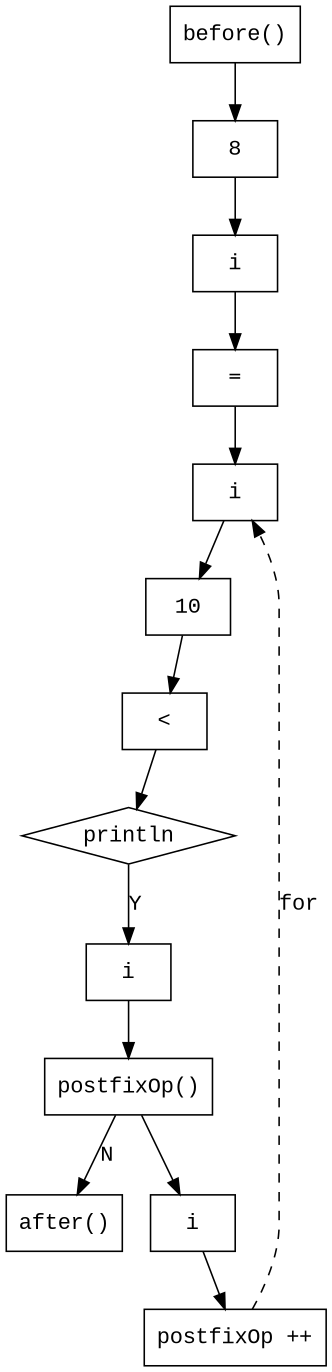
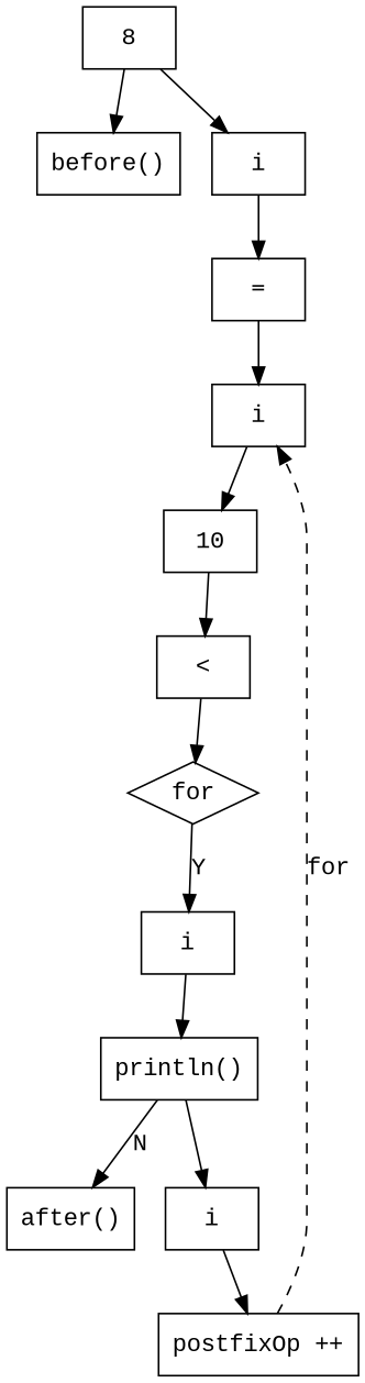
  digraph {
    compound=true
    fontname="Liberation Mono"
    node [fillcolor=white fontname="Liberation Mono" shape=rect style=filled]
    edge [fontname="Liberation Mono"]
    n1 [label="before()"]
    n2 [label=8]
    n3 [label=i]
-   n4 [label=println shape=diamond]
+   n4 [label=for shape=diamond]
    n5 [label=i]
-   n6 [label="postfixOp()"]
+   n6 [label="println()"]
    n7 [label="after()"]
    n8 [label="="]
    n9 [label=i]
    n10 [label=10]
    n11 [label="<"]
    n12 [label="postfixOp ++"]
    n13 [label=i]
-   n1 -> n2
+   n2 -> n1
    n2 -> n3
    n3 -> n8
    n4 -> n5 [label=Y]
    n5 -> n6
    n6 -> n7 [label=N]
    n6 -> n13
    n8 -> n9
    n9 -> n10
    n10 -> n11
    n11 -> n4
    n12 -> n9 [label=for style=dashed]
    n13 -> n12
  }
